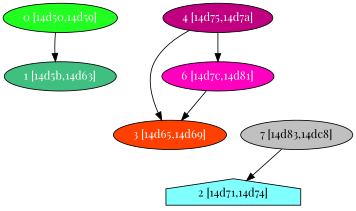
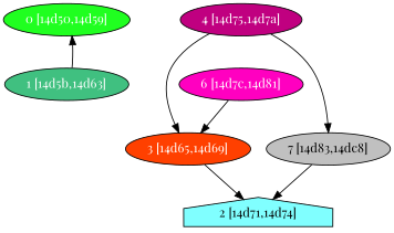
  digraph {
    fontname="Playfair Display"
    node [fontcolor="#ffffff" fontname="Playfair Display" shape=ellipse style=filled]
    edge [fontname="Playfair Display"]
    n1 [fillcolor="#20FF20" label="0 [14d50,14d59]"]
    n2 [fillcolor="#40C080" label="1 [14d5b,14d63]"]
    n3 [fillcolor="#80FFFF" fontcolor="#000000" label="2 [14d71,14d74]" shape=house]
    n4 [fillcolor="#FF4000" label="3 [14d65,14d69]"]
    n5 [fillcolor="#C00080" label="4 [14d75,14d7a]"]
    n6 [fillcolor="#FF00C0" label="6 [14d7c,14d81]"]
    n7 [fillcolor="#C0C0C0" fontcolor="#000000" label="7 [14d83,14dc8]"]
-   n1 -> n2
+   n2 -> n1
+   n4 -> n3
    n5 -> n4
-   n5 -> n6
+   n5 -> n7
    n6 -> n4
    n7 -> n3
  }
